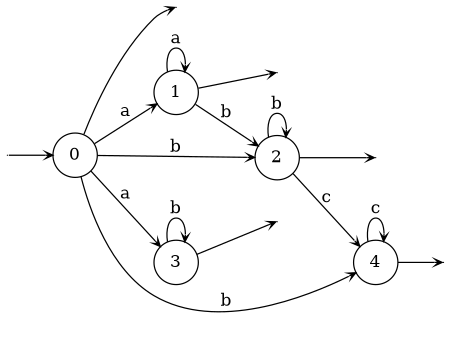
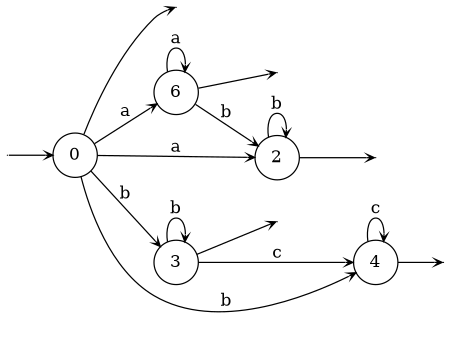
  digraph {
    rankdir=LR
    vcsn_context="[abc]? → 𝔹"
    node [shape=point]
    edge [arrowhead=vee arrowsize=.6]
    I0 [width=0]
    F0 [width=0]
    F1 [width=0]
    F2 [width=0]
    F3 [width=0]
    F4 [width=0]
    0 [shape=circle style=rounded width=0.5]
-   1 [shape=circle style=rounded width=0.5]
+   1 [shape=circle style=rounded width=0.5 label=6]
    2 [shape=circle style=rounded width=0.5]
    3 [shape=circle style=rounded width=0.5]
    4 [shape=circle style=rounded width=0.5]
    subgraph sub_1 {
      I0
      F0
      F1
      F2
      F3
      F4
    }
    subgraph sub_2 {
      0
      1
      2
      3
      4
    }
    I0 -> 0
    0 -> F0
    0 -> 1 [label=a]
-   0 -> 2 [label=b]
-   0 -> 3 [label=a]
+   0 -> 2 [label=a]
+   0 -> 3 [label=b]
    0 -> 4 [label=b]
    1 -> F1
    1 -> 1 [label=a]
    1 -> 2 [label=b]
    2 -> F2
    2 -> 2 [label=b]
    3 -> F3
    3 -> 3 [label=b]
-   2 -> 4 [label=c]
+   3 -> 4 [label=c]
    4 -> F4
    4 -> 4 [label=c]
  }
